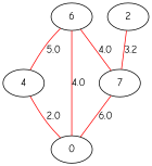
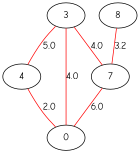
  digraph {
    fontname="Comic Neue"
    node [fontname="Comic Neue"]
    edge [color=red dir=none fontname="Comic Neue"]
    n1 [label=7]
-   2
-   3 [label=6]
+   2 [label=8]
+   3
    4
    n5 [label=0]
    n1 -> n5 [label=6.0]
    2 -> n1 [label=3.2]
    3 -> n1 [label=4.0]
    3 -> 4 [label=5.0]
    3 -> n5 [label=4.0]
    4 -> n5 [label=2.0]
  }
